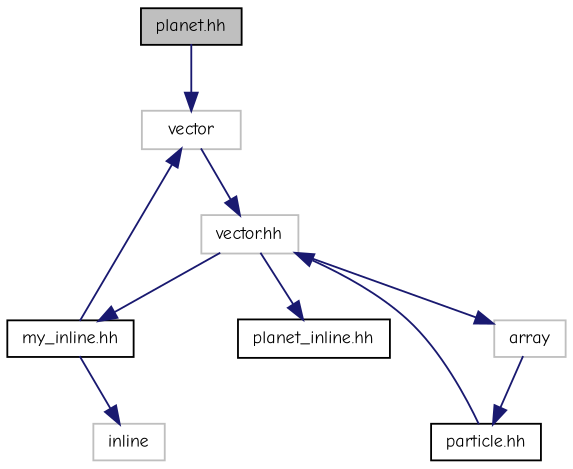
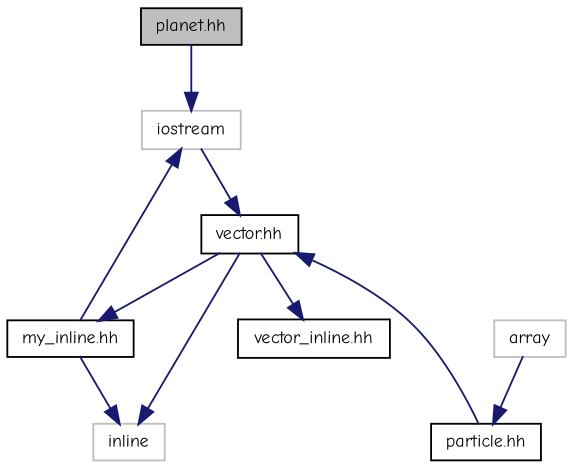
  digraph {
    fontname="Comic Neue"
    node [color=black fillcolor=white fontname="Comic Neue" fontsize=10 shape=record style=filled]
    edge [color=midnightblue fontname="Comic Neue" fontsize=10 labelfontname=Helvetica labelfontsize=10 style=solid]
    n1 [fillcolor=grey75 fontcolor=black height=0.2 label="planet.hh" width=0.4]
-   n2 [color=grey75 height=0.2 label=vector width=0.4]
+   n2 [color=grey75 height=0.2 label=iostream width=0.4]
    n3 [height=0.2 label="particle.hh" width=0.4]
-   n4 [color=grey75 height=0.2 label="vector.hh" width=0.4]
+   n4 [height=0.2 label="vector.hh" width=0.4]
    n5 [height=0.2 label="my_inline.hh" width=0.4]
    n6 [color=grey75 height=0.2 label=array width=0.4]
-   n7 [height=0.2 label="planet_inline.hh" width=0.4]
+   n7 [height=0.2 label="vector_inline.hh" width=0.4]
    n8 [color=grey75 height=0.2 label=inline width=0.4]
    n1 -> n2
    n2 -> n4
    n3 -> n4
    n4 -> n5
-   n4 -> n6
+   n4 -> n8
    n4 -> n7
    n5 -> n2
    n5 -> n8
    n6 -> n3
  }
